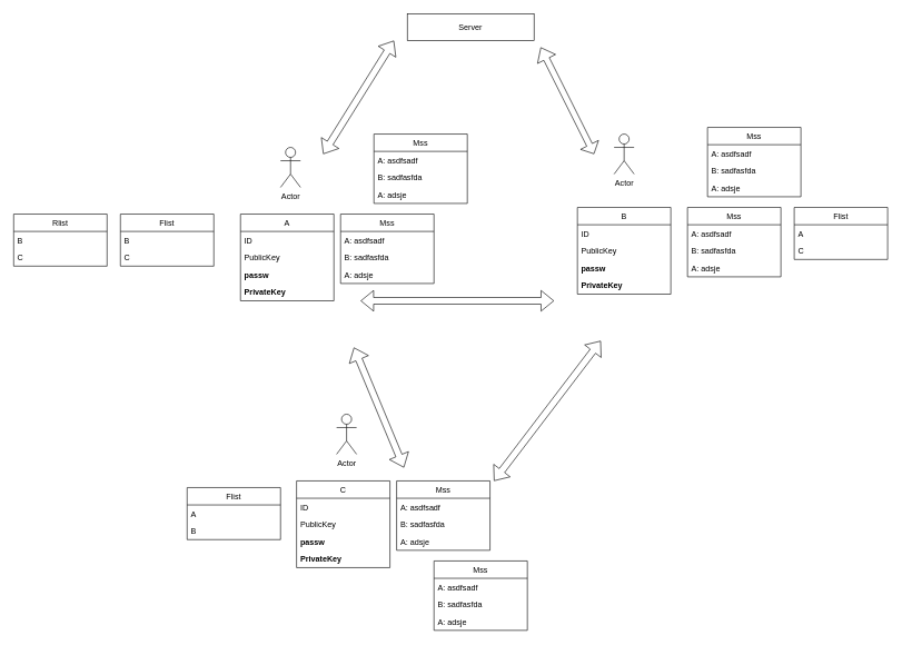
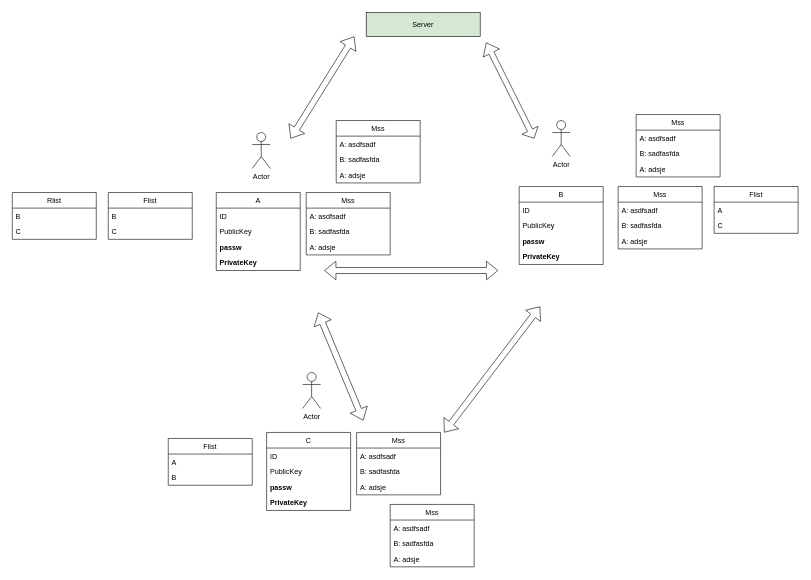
  <mxCell id="0" />
  <mxCell id="1" parent="0" />
  <mxCell id="2" value="Actor" style="shape=umlActor;verticalLabelPosition=bottom;verticalAlign=top;html=1;outlineConnect=0;" vertex="1" parent="1"><mxGeometry x="420" y="220" width="30" height="60" as="geometry" /></mxCell>
  <mxCell id="3" value="Actor" style="shape=umlActor;verticalLabelPosition=bottom;verticalAlign=top;html=1;outlineConnect=0;" vertex="1" parent="1"><mxGeometry x="920" y="200" width="30" height="60" as="geometry" /></mxCell>
- <mxCell id="4" value="Server" style="rounded=0;whiteSpace=wrap;html=1;" vertex="1" parent="1"><mxGeometry x="610" y="20" width="190" height="40" as="geometry" /></mxCell>
+ <mxCell id="4" value="Server" style="rounded=0;whiteSpace=wrap;html=1;fillColor=#d5e8d4;" vertex="1" parent="1"><mxGeometry x="610" y="20" width="190" height="40" as="geometry" /></mxCell>
  <mxCell id="5" value="A" style="swimlane;fontStyle=0;childLayout=stackLayout;horizontal=1;startSize=26;horizontalStack=0;resizeParent=1;resizeParentMax=0;resizeLast=0;collapsible=1;marginBottom=0;" vertex="1" parent="1"><mxGeometry x="360" y="320" width="140" height="130" as="geometry" /></mxCell>
  <mxCell id="6" value="ID" style="text;strokeColor=none;fillColor=none;align=left;verticalAlign=top;spacingLeft=4;spacingRight=4;overflow=hidden;rotatable=0;points=[[0,0.5],[1,0.5]];portConstraint=eastwest;" vertex="1" parent="5"><mxGeometry y="26" width="140" height="26" as="geometry" /></mxCell>
  <mxCell id="7" value="PublicKey" style="text;strokeColor=none;fillColor=none;align=left;verticalAlign=top;spacingLeft=4;spacingRight=4;overflow=hidden;rotatable=0;points=[[0,0.5],[1,0.5]];portConstraint=eastwest;" vertex="1" parent="5"><mxGeometry y="52" width="140" height="26" as="geometry" /></mxCell>
  <mxCell id="8" value="passw" style="text;strokeColor=none;fillColor=none;align=left;verticalAlign=top;spacingLeft=4;spacingRight=4;overflow=hidden;rotatable=0;points=[[0,0.5],[1,0.5]];portConstraint=eastwest;fontStyle=1" vertex="1" parent="5"><mxGeometry y="78" width="140" height="26" as="geometry" /></mxCell>
  <mxCell id="9" value="PrivateKey" style="text;strokeColor=none;fillColor=none;align=left;verticalAlign=top;spacingLeft=4;spacingRight=4;overflow=hidden;rotatable=0;points=[[0,0.5],[1,0.5]];portConstraint=eastwest;fontStyle=1" vertex="1" parent="5"><mxGeometry y="104" width="140" height="26" as="geometry" /></mxCell>
  <mxCell id="10" value="B" style="swimlane;fontStyle=0;childLayout=stackLayout;horizontal=1;startSize=26;horizontalStack=0;resizeParent=1;resizeParentMax=0;resizeLast=0;collapsible=1;marginBottom=0;" vertex="1" parent="1"><mxGeometry x="865" y="310" width="140" height="130" as="geometry" /></mxCell>
  <mxCell id="11" value="ID" style="text;strokeColor=none;fillColor=none;align=left;verticalAlign=top;spacingLeft=4;spacingRight=4;overflow=hidden;rotatable=0;points=[[0,0.5],[1,0.5]];portConstraint=eastwest;" vertex="1" parent="10"><mxGeometry y="26" width="140" height="26" as="geometry" /></mxCell>
  <mxCell id="12" value="PublicKey" style="text;strokeColor=none;fillColor=none;align=left;verticalAlign=top;spacingLeft=4;spacingRight=4;overflow=hidden;rotatable=0;points=[[0,0.5],[1,0.5]];portConstraint=eastwest;" vertex="1" parent="10"><mxGeometry y="52" width="140" height="26" as="geometry" /></mxCell>
  <mxCell id="13" value="passw" style="text;strokeColor=none;fillColor=none;align=left;verticalAlign=top;spacingLeft=4;spacingRight=4;overflow=hidden;rotatable=0;points=[[0,0.5],[1,0.5]];portConstraint=eastwest;fontStyle=1" vertex="1" parent="10"><mxGeometry y="78" width="140" height="26" as="geometry" /></mxCell>
  <mxCell id="14" value="PrivateKey" style="text;strokeColor=none;fillColor=none;align=left;verticalAlign=top;spacingLeft=4;spacingRight=4;overflow=hidden;rotatable=0;points=[[0,0.5],[1,0.5]];portConstraint=eastwest;fontStyle=1" vertex="1" parent="10"><mxGeometry y="104" width="140" height="26" as="geometry" /></mxCell>
  <mxCell id="15" value="Mss" style="swimlane;fontStyle=0;childLayout=stackLayout;horizontal=1;startSize=26;horizontalStack=0;resizeParent=1;resizeParentMax=0;resizeLast=0;collapsible=1;marginBottom=0;" vertex="1" parent="1"><mxGeometry x="510" y="320" width="140" height="104" as="geometry" /></mxCell>
  <mxCell id="16" value="A: asdfsadf" style="text;strokeColor=none;fillColor=none;align=left;verticalAlign=top;spacingLeft=4;spacingRight=4;overflow=hidden;rotatable=0;points=[[0,0.5],[1,0.5]];portConstraint=eastwest;" vertex="1" parent="15"><mxGeometry y="26" width="140" height="26" as="geometry" /></mxCell>
  <mxCell id="17" value="B: sadfasfda" style="text;strokeColor=none;fillColor=none;align=left;verticalAlign=top;spacingLeft=4;spacingRight=4;overflow=hidden;rotatable=0;points=[[0,0.5],[1,0.5]];portConstraint=eastwest;" vertex="1" parent="15"><mxGeometry y="52" width="140" height="26" as="geometry" /></mxCell>
  <mxCell id="18" value="A: adsje" style="text;strokeColor=none;fillColor=none;align=left;verticalAlign=top;spacingLeft=4;spacingRight=4;overflow=hidden;rotatable=0;points=[[0,0.5],[1,0.5]];portConstraint=eastwest;" vertex="1" parent="15"><mxGeometry y="78" width="140" height="26" as="geometry" /></mxCell>
  <mxCell id="19" value="Mss" style="swimlane;fontStyle=0;childLayout=stackLayout;horizontal=1;startSize=26;horizontalStack=0;resizeParent=1;resizeParentMax=0;resizeLast=0;collapsible=1;marginBottom=0;" vertex="1" parent="1"><mxGeometry x="1030" y="310" width="140" height="104" as="geometry" /></mxCell>
  <mxCell id="20" value="A: asdfsadf" style="text;strokeColor=none;fillColor=none;align=left;verticalAlign=top;spacingLeft=4;spacingRight=4;overflow=hidden;rotatable=0;points=[[0,0.5],[1,0.5]];portConstraint=eastwest;" vertex="1" parent="19"><mxGeometry y="26" width="140" height="26" as="geometry" /></mxCell>
  <mxCell id="21" value="B: sadfasfda" style="text;strokeColor=none;fillColor=none;align=left;verticalAlign=top;spacingLeft=4;spacingRight=4;overflow=hidden;rotatable=0;points=[[0,0.5],[1,0.5]];portConstraint=eastwest;" vertex="1" parent="19"><mxGeometry y="52" width="140" height="26" as="geometry" /></mxCell>
  <mxCell id="22" value="A: adsje" style="text;strokeColor=none;fillColor=none;align=left;verticalAlign=top;spacingLeft=4;spacingRight=4;overflow=hidden;rotatable=0;points=[[0,0.5],[1,0.5]];portConstraint=eastwest;" vertex="1" parent="19"><mxGeometry y="78" width="140" height="26" as="geometry" /></mxCell>
  <mxCell id="23" value="" style="shape=flexArrow;endArrow=classic;startArrow=classic;html=1;" edge="1" parent="1"><mxGeometry width="100" height="100" relative="1" as="geometry"><mxPoint x="484" y="230" as="sourcePoint" /><mxPoint x="590" y="60" as="targetPoint" /></mxGeometry></mxCell>
  <mxCell id="24" value="" style="shape=flexArrow;endArrow=classic;startArrow=classic;html=1;width=9.167;endSize=4.617;" edge="1" parent="1"><mxGeometry width="100" height="100" relative="1" as="geometry"><mxPoint x="810" y="70" as="sourcePoint" /><mxPoint x="890" y="230" as="targetPoint" /></mxGeometry></mxCell>
  <mxCell id="25" value="" style="shape=flexArrow;endArrow=classic;startArrow=classic;html=1;" edge="1" parent="1"><mxGeometry width="100" height="100" relative="1" as="geometry"><mxPoint x="540" y="450" as="sourcePoint" /><mxPoint x="830" y="450" as="targetPoint" /></mxGeometry></mxCell>
  <mxCell id="26" value="Actor" style="shape=umlActor;verticalLabelPosition=bottom;verticalAlign=top;html=1;outlineConnect=0;" vertex="1" parent="1"><mxGeometry x="504" y="620" width="30" height="60" as="geometry" /></mxCell>
  <mxCell id="27" value="C" style="swimlane;fontStyle=0;childLayout=stackLayout;horizontal=1;startSize=26;horizontalStack=0;resizeParent=1;resizeParentMax=0;resizeLast=0;collapsible=1;marginBottom=0;" vertex="1" parent="1"><mxGeometry x="444" y="720" width="140" height="130" as="geometry" /></mxCell>
  <mxCell id="28" value="ID" style="text;strokeColor=none;fillColor=none;align=left;verticalAlign=top;spacingLeft=4;spacingRight=4;overflow=hidden;rotatable=0;points=[[0,0.5],[1,0.5]];portConstraint=eastwest;" vertex="1" parent="27"><mxGeometry y="26" width="140" height="26" as="geometry" /></mxCell>
  <mxCell id="29" value="PublicKey" style="text;strokeColor=none;fillColor=none;align=left;verticalAlign=top;spacingLeft=4;spacingRight=4;overflow=hidden;rotatable=0;points=[[0,0.5],[1,0.5]];portConstraint=eastwest;" vertex="1" parent="27"><mxGeometry y="52" width="140" height="26" as="geometry" /></mxCell>
  <mxCell id="30" value="passw" style="text;strokeColor=none;fillColor=none;align=left;verticalAlign=top;spacingLeft=4;spacingRight=4;overflow=hidden;rotatable=0;points=[[0,0.5],[1,0.5]];portConstraint=eastwest;fontStyle=1" vertex="1" parent="27"><mxGeometry y="78" width="140" height="26" as="geometry" /></mxCell>
  <mxCell id="31" value="PrivateKey" style="text;strokeColor=none;fillColor=none;align=left;verticalAlign=top;spacingLeft=4;spacingRight=4;overflow=hidden;rotatable=0;points=[[0,0.5],[1,0.5]];portConstraint=eastwest;fontStyle=1" vertex="1" parent="27"><mxGeometry y="104" width="140" height="26" as="geometry" /></mxCell>
  <mxCell id="32" value="Mss" style="swimlane;fontStyle=0;childLayout=stackLayout;horizontal=1;startSize=26;horizontalStack=0;resizeParent=1;resizeParentMax=0;resizeLast=0;collapsible=1;marginBottom=0;" vertex="1" parent="1"><mxGeometry x="594" y="720" width="140" height="104" as="geometry" /></mxCell>
  <mxCell id="33" value="A: asdfsadf" style="text;strokeColor=none;fillColor=none;align=left;verticalAlign=top;spacingLeft=4;spacingRight=4;overflow=hidden;rotatable=0;points=[[0,0.5],[1,0.5]];portConstraint=eastwest;" vertex="1" parent="32"><mxGeometry y="26" width="140" height="26" as="geometry" /></mxCell>
  <mxCell id="34" value="B: sadfasfda" style="text;strokeColor=none;fillColor=none;align=left;verticalAlign=top;spacingLeft=4;spacingRight=4;overflow=hidden;rotatable=0;points=[[0,0.5],[1,0.5]];portConstraint=eastwest;" vertex="1" parent="32"><mxGeometry y="52" width="140" height="26" as="geometry" /></mxCell>
  <mxCell id="35" value="A: adsje" style="text;strokeColor=none;fillColor=none;align=left;verticalAlign=top;spacingLeft=4;spacingRight=4;overflow=hidden;rotatable=0;points=[[0,0.5],[1,0.5]];portConstraint=eastwest;" vertex="1" parent="32"><mxGeometry y="78" width="140" height="26" as="geometry" /></mxCell>
  <mxCell id="36" value="" style="shape=flexArrow;endArrow=classic;startArrow=classic;html=1;" edge="1" parent="1"><mxGeometry width="100" height="100" relative="1" as="geometry"><mxPoint x="740" y="720" as="sourcePoint" /><mxPoint x="900" y="510" as="targetPoint" /></mxGeometry></mxCell>
  <mxCell id="37" value="" style="shape=flexArrow;endArrow=classic;startArrow=classic;html=1;" edge="1" parent="1"><mxGeometry width="100" height="100" relative="1" as="geometry"><mxPoint x="605" y="700" as="sourcePoint" /><mxPoint x="530" y="520" as="targetPoint" /></mxGeometry></mxCell>
  <mxCell id="38" value="Flist" style="swimlane;fontStyle=0;childLayout=stackLayout;horizontal=1;startSize=26;horizontalStack=0;resizeParent=1;resizeParentMax=0;resizeLast=0;collapsible=1;marginBottom=0;" vertex="1" parent="1"><mxGeometry x="180" y="320" width="140" height="78" as="geometry" /></mxCell>
  <mxCell id="39" value="B" style="text;strokeColor=none;fillColor=none;align=left;verticalAlign=top;spacingLeft=4;spacingRight=4;overflow=hidden;rotatable=0;points=[[0,0.5],[1,0.5]];portConstraint=eastwest;" vertex="1" parent="38"><mxGeometry y="26" width="140" height="26" as="geometry" /></mxCell>
  <mxCell id="40" value="C" style="text;strokeColor=none;fillColor=none;align=left;verticalAlign=top;spacingLeft=4;spacingRight=4;overflow=hidden;rotatable=0;points=[[0,0.5],[1,0.5]];portConstraint=eastwest;" vertex="1" parent="38"><mxGeometry y="52" width="140" height="26" as="geometry" /></mxCell>
  <mxCell id="41" value="Flist" style="swimlane;fontStyle=0;childLayout=stackLayout;horizontal=1;startSize=26;horizontalStack=0;resizeParent=1;resizeParentMax=0;resizeLast=0;collapsible=1;marginBottom=0;" vertex="1" parent="1"><mxGeometry x="280" y="730" width="140" height="78" as="geometry" /></mxCell>
  <mxCell id="42" value="A" style="text;strokeColor=none;fillColor=none;align=left;verticalAlign=top;spacingLeft=4;spacingRight=4;overflow=hidden;rotatable=0;points=[[0,0.5],[1,0.5]];portConstraint=eastwest;" vertex="1" parent="41"><mxGeometry y="26" width="140" height="26" as="geometry" /></mxCell>
  <mxCell id="43" value="B" style="text;strokeColor=none;fillColor=none;align=left;verticalAlign=top;spacingLeft=4;spacingRight=4;overflow=hidden;rotatable=0;points=[[0,0.5],[1,0.5]];portConstraint=eastwest;" vertex="1" parent="41"><mxGeometry y="52" width="140" height="26" as="geometry" /></mxCell>
  <mxCell id="44" value="Flist" style="swimlane;fontStyle=0;childLayout=stackLayout;horizontal=1;startSize=26;horizontalStack=0;resizeParent=1;resizeParentMax=0;resizeLast=0;collapsible=1;marginBottom=0;" vertex="1" parent="1"><mxGeometry x="1190" y="310" width="140" height="78" as="geometry" /></mxCell>
  <mxCell id="45" value="A" style="text;strokeColor=none;fillColor=none;align=left;verticalAlign=top;spacingLeft=4;spacingRight=4;overflow=hidden;rotatable=0;points=[[0,0.5],[1,0.5]];portConstraint=eastwest;" vertex="1" parent="44"><mxGeometry y="26" width="140" height="26" as="geometry" /></mxCell>
  <mxCell id="46" value="C" style="text;strokeColor=none;fillColor=none;align=left;verticalAlign=top;spacingLeft=4;spacingRight=4;overflow=hidden;rotatable=0;points=[[0,0.5],[1,0.5]];portConstraint=eastwest;" vertex="1" parent="44"><mxGeometry y="52" width="140" height="26" as="geometry" /></mxCell>
  <mxCell id="47" value="Mss" style="swimlane;fontStyle=0;childLayout=stackLayout;horizontal=1;startSize=26;horizontalStack=0;resizeParent=1;resizeParentMax=0;resizeLast=0;collapsible=1;marginBottom=0;" vertex="1" parent="1"><mxGeometry x="1060" y="190" width="140" height="104" as="geometry" /></mxCell>
  <mxCell id="48" value="A: asdfsadf" style="text;strokeColor=none;fillColor=none;align=left;verticalAlign=top;spacingLeft=4;spacingRight=4;overflow=hidden;rotatable=0;points=[[0,0.5],[1,0.5]];portConstraint=eastwest;" vertex="1" parent="47"><mxGeometry y="26" width="140" height="26" as="geometry" /></mxCell>
  <mxCell id="49" value="B: sadfasfda" style="text;strokeColor=none;fillColor=none;align=left;verticalAlign=top;spacingLeft=4;spacingRight=4;overflow=hidden;rotatable=0;points=[[0,0.5],[1,0.5]];portConstraint=eastwest;" vertex="1" parent="47"><mxGeometry y="52" width="140" height="26" as="geometry" /></mxCell>
  <mxCell id="50" value="A: adsje" style="text;strokeColor=none;fillColor=none;align=left;verticalAlign=top;spacingLeft=4;spacingRight=4;overflow=hidden;rotatable=0;points=[[0,0.5],[1,0.5]];portConstraint=eastwest;" vertex="1" parent="47"><mxGeometry y="78" width="140" height="26" as="geometry" /></mxCell>
  <mxCell id="51" value="Mss" style="swimlane;fontStyle=0;childLayout=stackLayout;horizontal=1;startSize=26;horizontalStack=0;resizeParent=1;resizeParentMax=0;resizeLast=0;collapsible=1;marginBottom=0;" vertex="1" parent="1"><mxGeometry x="560" y="200" width="140" height="104" as="geometry" /></mxCell>
  <mxCell id="52" value="A: asdfsadf" style="text;strokeColor=none;fillColor=none;align=left;verticalAlign=top;spacingLeft=4;spacingRight=4;overflow=hidden;rotatable=0;points=[[0,0.5],[1,0.5]];portConstraint=eastwest;" vertex="1" parent="51"><mxGeometry y="26" width="140" height="26" as="geometry" /></mxCell>
  <mxCell id="53" value="B: sadfasfda" style="text;strokeColor=none;fillColor=none;align=left;verticalAlign=top;spacingLeft=4;spacingRight=4;overflow=hidden;rotatable=0;points=[[0,0.5],[1,0.5]];portConstraint=eastwest;" vertex="1" parent="51"><mxGeometry y="52" width="140" height="26" as="geometry" /></mxCell>
  <mxCell id="54" value="A: adsje" style="text;strokeColor=none;fillColor=none;align=left;verticalAlign=top;spacingLeft=4;spacingRight=4;overflow=hidden;rotatable=0;points=[[0,0.5],[1,0.5]];portConstraint=eastwest;" vertex="1" parent="51"><mxGeometry y="78" width="140" height="26" as="geometry" /></mxCell>
  <mxCell id="55" value="Mss" style="swimlane;fontStyle=0;childLayout=stackLayout;horizontal=1;startSize=26;horizontalStack=0;resizeParent=1;resizeParentMax=0;resizeLast=0;collapsible=1;marginBottom=0;" vertex="1" parent="1"><mxGeometry x="650" y="840" width="140" height="104" as="geometry" /></mxCell>
  <mxCell id="56" value="A: asdfsadf" style="text;strokeColor=none;fillColor=none;align=left;verticalAlign=top;spacingLeft=4;spacingRight=4;overflow=hidden;rotatable=0;points=[[0,0.5],[1,0.5]];portConstraint=eastwest;" vertex="1" parent="55"><mxGeometry y="26" width="140" height="26" as="geometry" /></mxCell>
  <mxCell id="57" value="B: sadfasfda" style="text;strokeColor=none;fillColor=none;align=left;verticalAlign=top;spacingLeft=4;spacingRight=4;overflow=hidden;rotatable=0;points=[[0,0.5],[1,0.5]];portConstraint=eastwest;" vertex="1" parent="55"><mxGeometry y="52" width="140" height="26" as="geometry" /></mxCell>
  <mxCell id="58" value="A: adsje" style="text;strokeColor=none;fillColor=none;align=left;verticalAlign=top;spacingLeft=4;spacingRight=4;overflow=hidden;rotatable=0;points=[[0,0.5],[1,0.5]];portConstraint=eastwest;" vertex="1" parent="55"><mxGeometry y="78" width="140" height="26" as="geometry" /></mxCell>
  <mxCell id="59" value="Rlist" style="swimlane;fontStyle=0;childLayout=stackLayout;horizontal=1;startSize=26;horizontalStack=0;resizeParent=1;resizeParentMax=0;resizeLast=0;collapsible=1;marginBottom=0;" vertex="1" parent="1"><mxGeometry x="20" y="320" width="140" height="78" as="geometry" /></mxCell>
  <mxCell id="60" value="B" style="text;strokeColor=none;fillColor=none;align=left;verticalAlign=top;spacingLeft=4;spacingRight=4;overflow=hidden;rotatable=0;points=[[0,0.5],[1,0.5]];portConstraint=eastwest;" vertex="1" parent="59"><mxGeometry y="26" width="140" height="26" as="geometry" /></mxCell>
  <mxCell id="61" value="C" style="text;strokeColor=none;fillColor=none;align=left;verticalAlign=top;spacingLeft=4;spacingRight=4;overflow=hidden;rotatable=0;points=[[0,0.5],[1,0.5]];portConstraint=eastwest;" vertex="1" parent="59"><mxGeometry y="52" width="140" height="26" as="geometry" /></mxCell>
